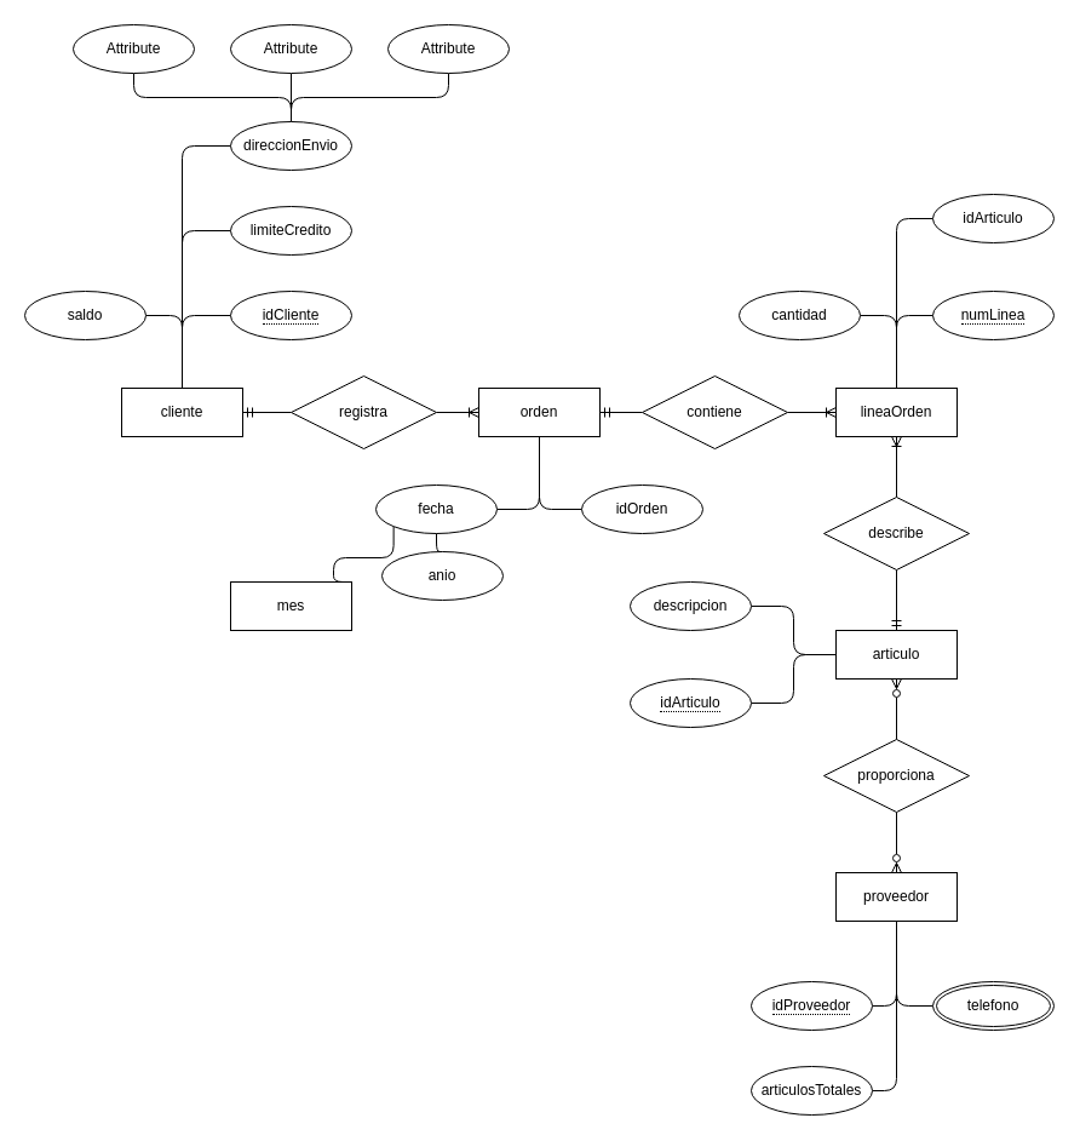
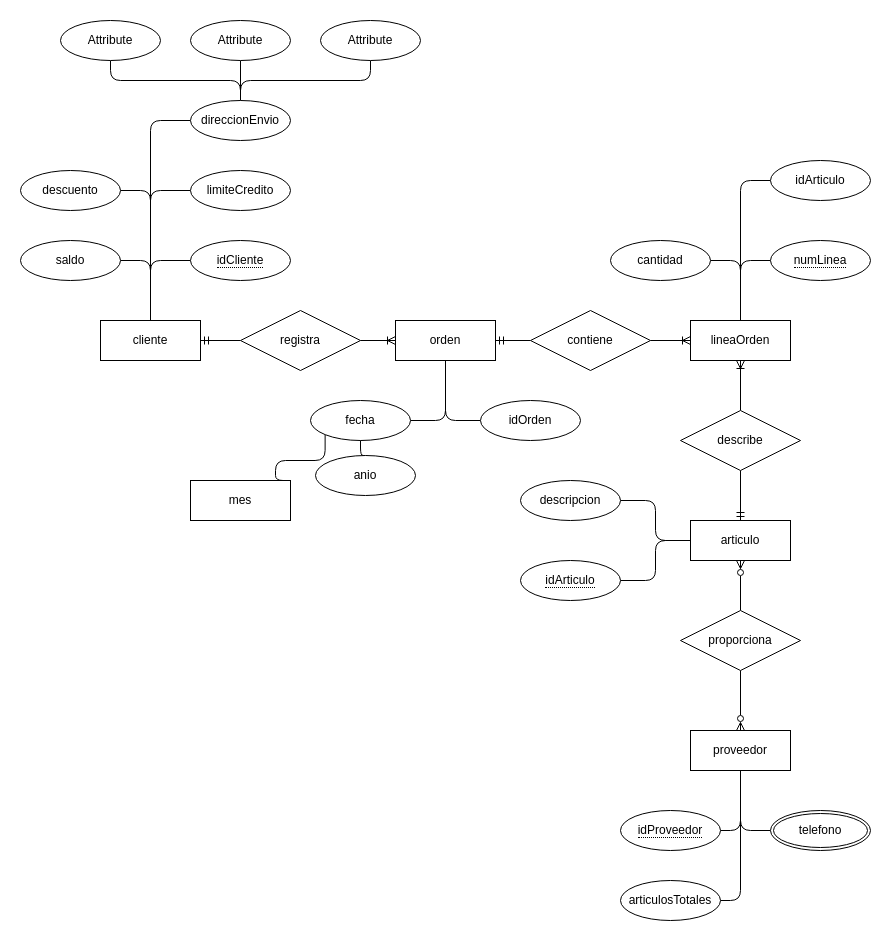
  <mxCell id="0" />
  <mxCell id="1" parent="0" />
  <mxCell id="2" style="edgeStyle=orthogonalEdgeStyle;rounded=1;orthogonalLoop=1;jettySize=auto;html=1;exitX=1;exitY=0.5;exitDx=0;exitDy=0;entryX=0;entryY=0.5;entryDx=0;entryDy=0;endArrow=none;endFill=0;curved=0;startArrow=ERmandOne;startFill=0;" edge="1" parent="1" source="5" target="22"><mxGeometry relative="1" as="geometry" /></mxCell>
  <mxCell id="3" style="edgeStyle=orthogonalEdgeStyle;rounded=1;orthogonalLoop=1;jettySize=auto;html=1;exitX=0.5;exitY=1;exitDx=0;exitDy=0;entryX=1;entryY=0.5;entryDx=0;entryDy=0;curved=0;endArrow=none;endFill=0;" edge="1" parent="1" source="5" target="49"><mxGeometry relative="1" as="geometry" /></mxCell>
  <mxCell id="4" style="edgeStyle=orthogonalEdgeStyle;rounded=1;orthogonalLoop=1;jettySize=auto;html=1;exitX=0.5;exitY=1;exitDx=0;exitDy=0;entryX=0;entryY=0.5;entryDx=0;entryDy=0;curved=0;endArrow=none;endFill=0;" edge="1" parent="1" source="5" target="36"><mxGeometry relative="1" as="geometry" /></mxCell>
  <mxCell id="5" value="orden" style="whiteSpace=wrap;html=1;align=center;" vertex="1" parent="1"><mxGeometry x="395" y="320" width="100" height="40" as="geometry" /></mxCell>
  <mxCell id="6" style="edgeStyle=orthogonalEdgeStyle;rounded=1;orthogonalLoop=1;jettySize=auto;html=1;exitX=0.5;exitY=1;exitDx=0;exitDy=0;entryX=1;entryY=0.5;entryDx=0;entryDy=0;curved=0;endArrow=none;endFill=0;" edge="1" parent="1" source="9" target="32"><mxGeometry relative="1" as="geometry" /></mxCell>
  <mxCell id="7" style="edgeStyle=orthogonalEdgeStyle;rounded=1;orthogonalLoop=1;jettySize=auto;html=1;exitX=0.5;exitY=1;exitDx=0;exitDy=0;entryX=0;entryY=0.5;entryDx=0;entryDy=0;curved=0;endArrow=none;endFill=0;" edge="1" parent="1" source="9" target="56"><mxGeometry relative="1" as="geometry" /></mxCell>
  <mxCell id="8" style="edgeStyle=orthogonalEdgeStyle;rounded=1;orthogonalLoop=1;jettySize=auto;html=1;exitX=0.5;exitY=1;exitDx=0;exitDy=0;entryX=1;entryY=0.5;entryDx=0;entryDy=0;curved=0;endArrow=none;endFill=0;" edge="1" parent="1" source="9" target="55"><mxGeometry relative="1" as="geometry" /></mxCell>
- <mxCell id="9" value="proveedor" style="whiteSpace=wrap;html=1;align=center;" vertex="1" parent="1"><mxGeometry x="690" y="720" width="100" height="40" as="geometry" /></mxCell>
+ <mxCell id="9" value="proveedor" style="whiteSpace=wrap;html=1;align=center;" vertex="1" parent="1"><mxGeometry x="690" y="730" width="100" height="40" as="geometry" /></mxCell>
  <mxCell id="10" value="articulo" style="whiteSpace=wrap;html=1;align=center;" vertex="1" parent="1"><mxGeometry x="690" y="520" width="100" height="40" as="geometry" /></mxCell>
  <mxCell id="11" style="edgeStyle=orthogonalEdgeStyle;rounded=1;orthogonalLoop=1;jettySize=auto;html=1;exitX=1;exitY=0.5;exitDx=0;exitDy=0;entryX=0;entryY=0.5;entryDx=0;entryDy=0;endArrow=none;endFill=0;startArrow=ERmandOne;startFill=0;curved=0;" edge="1" parent="1" source="17" target="24"><mxGeometry relative="1" as="geometry" /></mxCell>
  <mxCell id="12" style="edgeStyle=orthogonalEdgeStyle;rounded=1;orthogonalLoop=1;jettySize=auto;html=1;exitX=0.5;exitY=0;exitDx=0;exitDy=0;entryX=1;entryY=0.5;entryDx=0;entryDy=0;endArrow=none;endFill=0;curved=0;" edge="1" parent="1" source="17" target="38"><mxGeometry relative="1" as="geometry" /></mxCell>
  <mxCell id="13" style="edgeStyle=orthogonalEdgeStyle;rounded=1;orthogonalLoop=1;jettySize=auto;html=1;exitX=0.5;exitY=0;exitDx=0;exitDy=0;entryX=0;entryY=0.5;entryDx=0;entryDy=0;curved=0;endArrow=none;endFill=0;" edge="1" parent="1" source="17" target="37"><mxGeometry relative="1" as="geometry" /></mxCell>
+ <mxCell id="14" style="edgeStyle=orthogonalEdgeStyle;rounded=1;orthogonalLoop=1;jettySize=auto;html=1;exitX=0.5;exitY=0;exitDx=0;exitDy=0;entryX=1;entryY=0.5;entryDx=0;entryDy=0;curved=0;endArrow=none;endFill=0;" edge="1" parent="1" source="17" target="40"><mxGeometry relative="1" as="geometry" /></mxCell>
  <mxCell id="15" style="edgeStyle=orthogonalEdgeStyle;rounded=1;orthogonalLoop=1;jettySize=auto;html=1;exitX=0.5;exitY=0;exitDx=0;exitDy=0;entryX=0;entryY=0.5;entryDx=0;entryDy=0;curved=0;endArrow=none;endFill=0;" edge="1" parent="1" source="17" target="39"><mxGeometry relative="1" as="geometry" /></mxCell>
  <mxCell id="16" style="edgeStyle=orthogonalEdgeStyle;rounded=1;orthogonalLoop=1;jettySize=auto;html=1;exitX=0.5;exitY=0;exitDx=0;exitDy=0;entryX=0;entryY=0.5;entryDx=0;entryDy=0;curved=0;endArrow=none;endFill=0;" edge="1" parent="1" source="17" target="44"><mxGeometry relative="1" as="geometry" /></mxCell>
  <mxCell id="17" value="cliente" style="whiteSpace=wrap;html=1;align=center;" vertex="1" parent="1"><mxGeometry x="100" y="320" width="100" height="40" as="geometry" /></mxCell>
  <mxCell id="18" style="edgeStyle=orthogonalEdgeStyle;rounded=1;orthogonalLoop=1;jettySize=auto;html=1;exitX=0.5;exitY=1;exitDx=0;exitDy=0;entryX=0.5;entryY=0;entryDx=0;entryDy=0;endArrow=ERzeroToMany;endFill=0;curved=0;" edge="1" parent="1" source="20" target="9"><mxGeometry relative="1" as="geometry" /></mxCell>
  <mxCell id="19" style="edgeStyle=orthogonalEdgeStyle;rounded=1;orthogonalLoop=1;jettySize=auto;html=1;entryX=0.5;entryY=1;entryDx=0;entryDy=0;endArrow=ERzeroToMany;endFill=0;curved=0;exitX=0.5;exitY=0;exitDx=0;exitDy=0;" edge="1" parent="1" source="20" target="10"><mxGeometry relative="1" as="geometry"><mxPoint x="620" y="720" as="sourcePoint" /></mxGeometry></mxCell>
  <mxCell id="20" value="proporciona" style="shape=rhombus;perimeter=rhombusPerimeter;whiteSpace=wrap;html=1;align=center;" vertex="1" parent="1"><mxGeometry x="680" y="610" width="120" height="60" as="geometry" /></mxCell>
  <mxCell id="21" style="edgeStyle=orthogonalEdgeStyle;rounded=1;orthogonalLoop=1;jettySize=auto;html=1;exitX=1;exitY=0.5;exitDx=0;exitDy=0;entryX=0;entryY=0.5;entryDx=0;entryDy=0;endArrow=ERoneToMany;endFill=0;curved=0;" edge="1" parent="1" source="22" target="29"><mxGeometry relative="1" as="geometry" /></mxCell>
  <mxCell id="22" value="contiene" style="shape=rhombus;perimeter=rhombusPerimeter;whiteSpace=wrap;html=1;align=center;" vertex="1" parent="1"><mxGeometry x="530" y="310" width="120" height="60" as="geometry" /></mxCell>
  <mxCell id="23" style="edgeStyle=orthogonalEdgeStyle;rounded=1;orthogonalLoop=1;jettySize=auto;html=1;exitX=1;exitY=0.5;exitDx=0;exitDy=0;entryX=0;entryY=0.5;entryDx=0;entryDy=0;endArrow=ERoneToMany;endFill=0;curved=0;" edge="1" parent="1" source="24" target="5"><mxGeometry relative="1" as="geometry" /></mxCell>
  <mxCell id="24" value="registra" style="shape=rhombus;perimeter=rhombusPerimeter;whiteSpace=wrap;html=1;align=center;" vertex="1" parent="1"><mxGeometry x="240" y="310" width="120" height="60" as="geometry" /></mxCell>
  <mxCell id="25" style="edgeStyle=orthogonalEdgeStyle;rounded=0;orthogonalLoop=1;jettySize=auto;html=1;exitX=0.5;exitY=1;exitDx=0;exitDy=0;entryX=0.5;entryY=0;entryDx=0;entryDy=0;startArrow=ERoneToMany;startFill=0;endArrow=none;endFill=0;" edge="1" parent="1" source="29" target="31"><mxGeometry relative="1" as="geometry" /></mxCell>
  <mxCell id="26" style="edgeStyle=orthogonalEdgeStyle;rounded=1;orthogonalLoop=1;jettySize=auto;html=1;exitX=0.5;exitY=0;exitDx=0;exitDy=0;entryX=1;entryY=0.5;entryDx=0;entryDy=0;curved=0;endArrow=none;endFill=0;" edge="1" parent="1" source="29" target="57"><mxGeometry relative="1" as="geometry" /></mxCell>
  <mxCell id="27" style="edgeStyle=orthogonalEdgeStyle;rounded=1;orthogonalLoop=1;jettySize=auto;html=1;exitX=0.5;exitY=0;exitDx=0;exitDy=0;entryX=0;entryY=0.5;entryDx=0;entryDy=0;endArrow=none;endFill=0;curved=0;" edge="1" parent="1" source="29" target="35"><mxGeometry relative="1" as="geometry" /></mxCell>
  <mxCell id="28" style="edgeStyle=orthogonalEdgeStyle;rounded=1;orthogonalLoop=1;jettySize=auto;html=1;exitX=0.5;exitY=0;exitDx=0;exitDy=0;entryX=0;entryY=0.5;entryDx=0;entryDy=0;curved=0;endArrow=none;endFill=0;" edge="1" parent="1" source="29" target="58"><mxGeometry relative="1" as="geometry" /></mxCell>
  <mxCell id="29" value="lineaOrden" style="whiteSpace=wrap;html=1;align=center;" vertex="1" parent="1"><mxGeometry x="690" y="320" width="100" height="40" as="geometry" /></mxCell>
  <mxCell id="30" style="edgeStyle=orthogonalEdgeStyle;rounded=0;orthogonalLoop=1;jettySize=auto;html=1;exitX=0.5;exitY=1;exitDx=0;exitDy=0;entryX=0.5;entryY=0;entryDx=0;entryDy=0;endArrow=ERmandOne;endFill=0;" edge="1" parent="1" source="31" target="10"><mxGeometry relative="1" as="geometry" /></mxCell>
  <mxCell id="31" value="describe" style="shape=rhombus;perimeter=rhombusPerimeter;whiteSpace=wrap;html=1;align=center;" vertex="1" parent="1"><mxGeometry x="680" y="410" width="120" height="60" as="geometry" /></mxCell>
  <mxCell id="32" value="&lt;span style=&quot;border-bottom: 1px dotted&quot;&gt;idProveedor&lt;/span&gt;" style="ellipse;whiteSpace=wrap;html=1;align=center;" vertex="1" parent="1"><mxGeometry x="620" y="810" width="100" height="40" as="geometry" /></mxCell>
  <mxCell id="33" style="edgeStyle=orthogonalEdgeStyle;rounded=1;orthogonalLoop=1;jettySize=auto;html=1;exitX=1;exitY=0.5;exitDx=0;exitDy=0;entryX=0;entryY=0.5;entryDx=0;entryDy=0;curved=0;endArrow=none;endFill=0;" edge="1" parent="1" source="34" target="10"><mxGeometry relative="1" as="geometry" /></mxCell>
  <mxCell id="34" value="&lt;span style=&quot;border-bottom: 1px dotted&quot;&gt;idArticulo&lt;/span&gt;" style="ellipse;whiteSpace=wrap;html=1;align=center;" vertex="1" parent="1"><mxGeometry x="520" y="560" width="100" height="40" as="geometry" /></mxCell>
  <mxCell id="35" value="&lt;span style=&quot;border-bottom: 1px dotted&quot;&gt;numLinea&lt;/span&gt;" style="ellipse;whiteSpace=wrap;html=1;align=center;" vertex="1" parent="1"><mxGeometry x="770" y="240" width="100" height="40" as="geometry" /></mxCell>
  <mxCell id="36" value="idOrden" style="ellipse;whiteSpace=wrap;html=1;align=center;" vertex="1" parent="1"><mxGeometry x="480" y="400" width="100" height="40" as="geometry" /></mxCell>
  <mxCell id="37" value="&lt;span style=&quot;border-bottom: 1px dotted&quot;&gt;idCliente&lt;/span&gt;" style="ellipse;whiteSpace=wrap;html=1;align=center;" vertex="1" parent="1"><mxGeometry x="190" y="240" width="100" height="40" as="geometry" /></mxCell>
  <mxCell id="38" value="saldo" style="ellipse;whiteSpace=wrap;html=1;align=center;" vertex="1" parent="1"><mxGeometry y="240" width="100" height="40" as="geometry" x="20" /></mxCell>
  <mxCell id="39" value="limiteCredito" style="ellipse;whiteSpace=wrap;html=1;align=center;" vertex="1" parent="1"><mxGeometry x="190" y="170" width="100" height="40" as="geometry" /></mxCell>
+ <mxCell id="40" value="descuento" style="ellipse;whiteSpace=wrap;html=1;align=center;" vertex="1" parent="1"><mxGeometry y="170" width="100" height="40" as="geometry" x="20" /></mxCell>
  <mxCell id="41" style="edgeStyle=orthogonalEdgeStyle;rounded=1;orthogonalLoop=1;jettySize=auto;html=1;exitX=0.5;exitY=0;exitDx=0;exitDy=0;entryX=0.5;entryY=1;entryDx=0;entryDy=0;curved=0;endArrow=none;endFill=0;" edge="1" parent="1" source="44" target="47"><mxGeometry relative="1" as="geometry" /></mxCell>
  <mxCell id="42" style="edgeStyle=orthogonalEdgeStyle;rounded=1;orthogonalLoop=1;jettySize=auto;html=1;exitX=0.5;exitY=0;exitDx=0;exitDy=0;entryX=0.5;entryY=1;entryDx=0;entryDy=0;curved=0;endArrow=none;endFill=0;" edge="1" parent="1" source="44" target="46"><mxGeometry relative="1" as="geometry" /></mxCell>
  <mxCell id="43" style="edgeStyle=orthogonalEdgeStyle;rounded=1;orthogonalLoop=1;jettySize=auto;html=1;exitX=0.5;exitY=0;exitDx=0;exitDy=0;entryX=0.5;entryY=1;entryDx=0;entryDy=0;curved=0;endArrow=none;endFill=0;" edge="1" parent="1" source="44" target="45"><mxGeometry relative="1" as="geometry" /></mxCell>
  <mxCell id="44" value="direccionEnvio" style="ellipse;whiteSpace=wrap;html=1;align=center;" vertex="1" parent="1"><mxGeometry x="190" y="100" width="100" height="40" as="geometry" /></mxCell>
  <mxCell id="45" value="Attribute" style="ellipse;whiteSpace=wrap;html=1;align=center;" vertex="1" parent="1"><mxGeometry x="320" y="20" width="100" height="40" as="geometry" /></mxCell>
  <mxCell id="46" value="Attribute" style="ellipse;whiteSpace=wrap;html=1;align=center;" vertex="1" parent="1"><mxGeometry x="190" y="20" width="100" height="40" as="geometry" /></mxCell>
  <mxCell id="47" value="Attribute" style="ellipse;whiteSpace=wrap;html=1;align=center;" vertex="1" parent="1"><mxGeometry x="60" y="20" width="100" height="40" as="geometry" /></mxCell>
  <mxCell id="48" style="edgeStyle=orthogonalEdgeStyle;rounded=1;orthogonalLoop=1;jettySize=auto;html=1;exitX=0;exitY=1;exitDx=0;exitDy=0;entryX=1;entryY=0;entryDx=0;entryDy=0;curved=0;endArrow=none;endFill=0;" edge="1" parent="1" source="49" target="52"><mxGeometry relative="1" as="geometry"><Array as="points"><mxPoint x="325" y="460" /><mxPoint x="275" y="460" /></Array></mxGeometry></mxCell>
  <mxCell id="49" value="fecha" style="ellipse;whiteSpace=wrap;html=1;align=center;" vertex="1" parent="1"><mxGeometry x="310" y="400" width="100" height="40" as="geometry" /></mxCell>
  <mxCell id="50" style="edgeStyle=orthogonalEdgeStyle;rounded=1;orthogonalLoop=1;jettySize=auto;html=1;exitX=0.5;exitY=0;exitDx=0;exitDy=0;entryX=0.5;entryY=1;entryDx=0;entryDy=0;curved=0;endArrow=none;endFill=0;" edge="1" parent="1" source="51" target="49"><mxGeometry relative="1" as="geometry" /></mxCell>
  <mxCell id="51" value="anio" style="ellipse;whiteSpace=wrap;html=1;align=center;" vertex="1" parent="1"><mxGeometry x="315" y="455" width="100" height="40" as="geometry" /></mxCell>
  <mxCell id="52" value="mes" style="whiteSpace=wrap;html=1;align=center;rounded=0;" vertex="1" parent="1"><mxGeometry x="190" y="480" width="100" height="40" as="geometry" /></mxCell>
  <mxCell id="53" style="edgeStyle=orthogonalEdgeStyle;rounded=1;orthogonalLoop=1;jettySize=auto;html=1;exitX=1;exitY=0.5;exitDx=0;exitDy=0;entryX=0;entryY=0.5;entryDx=0;entryDy=0;curved=0;endArrow=none;endFill=0;" edge="1" parent="1" source="54" target="10"><mxGeometry relative="1" as="geometry" /></mxCell>
  <mxCell id="54" value="descripcion" style="ellipse;whiteSpace=wrap;html=1;align=center;" vertex="1" parent="1"><mxGeometry x="520" y="480" width="100" height="40" as="geometry" /></mxCell>
  <mxCell id="55" value="articulosTotales" style="ellipse;whiteSpace=wrap;html=1;align=center;" vertex="1" parent="1"><mxGeometry x="620" y="880" width="100" height="40" as="geometry" /></mxCell>
  <mxCell id="56" value="telefono" style="ellipse;shape=doubleEllipse;margin=3;whiteSpace=wrap;html=1;align=center;" vertex="1" parent="1"><mxGeometry x="770" y="810" width="100" height="40" as="geometry" /></mxCell>
  <mxCell id="57" value="cantidad" style="ellipse;whiteSpace=wrap;html=1;align=center;" vertex="1" parent="1"><mxGeometry x="610" y="240" width="100" height="40" as="geometry" /></mxCell>
  <mxCell id="58" value="idArticulo" style="ellipse;whiteSpace=wrap;html=1;align=center;" vertex="1" parent="1"><mxGeometry x="770" y="160" width="100" height="40" as="geometry" /></mxCell>
